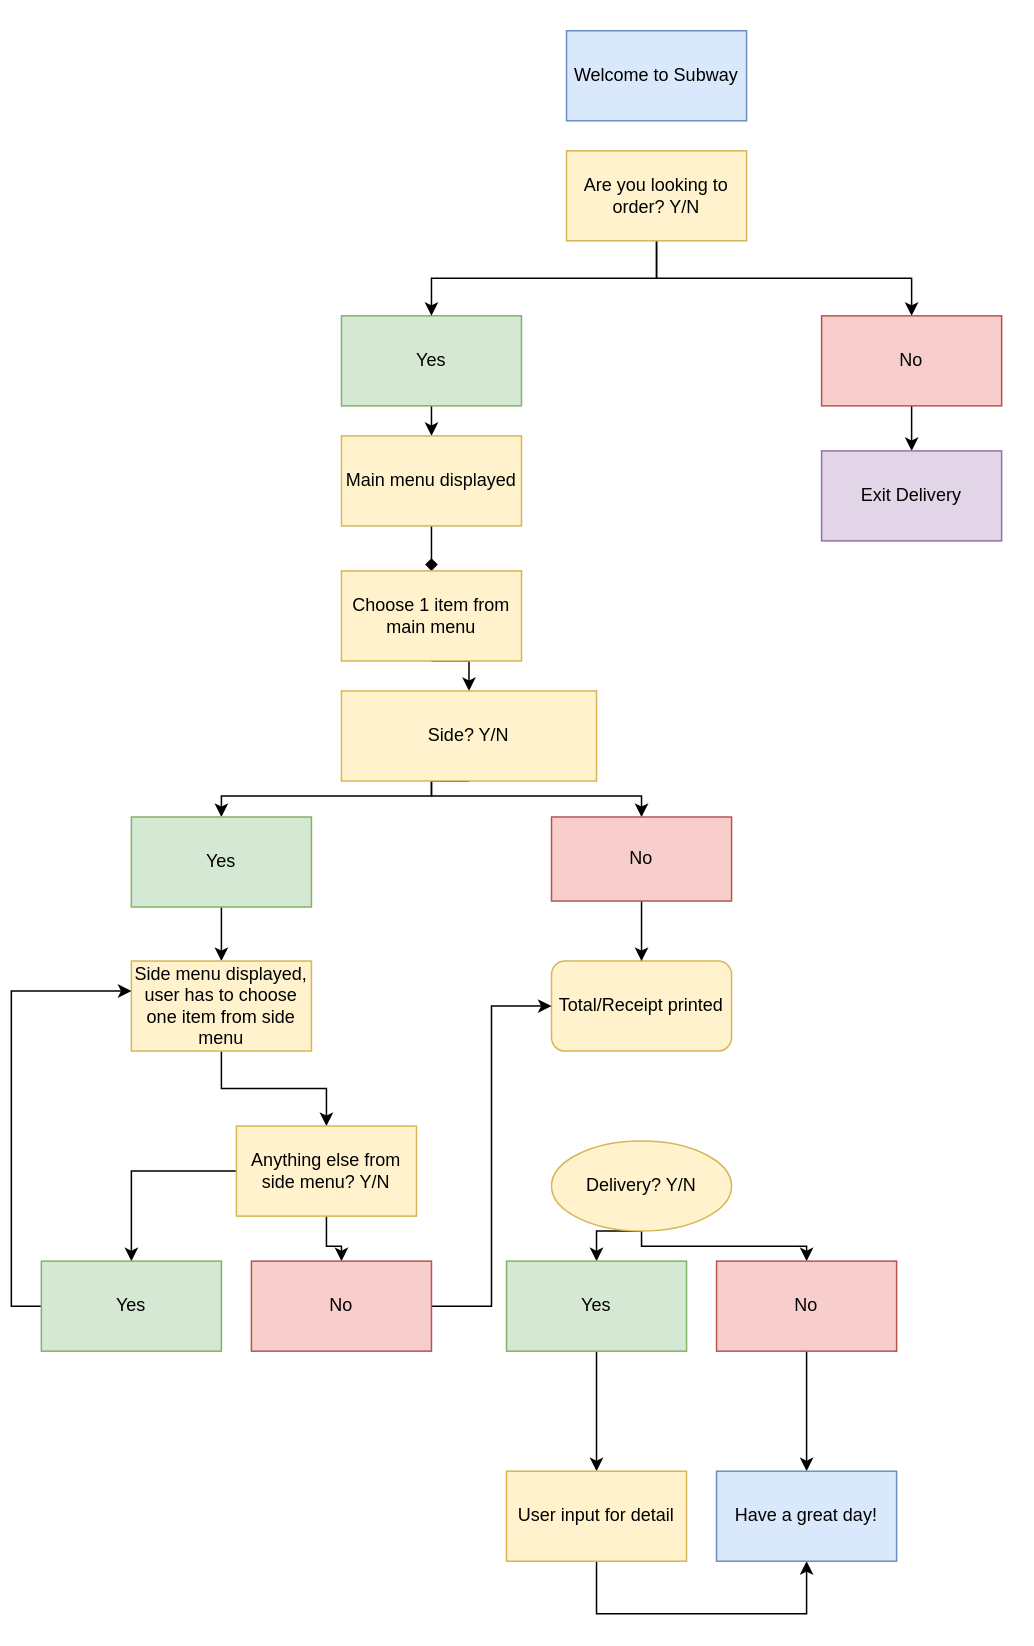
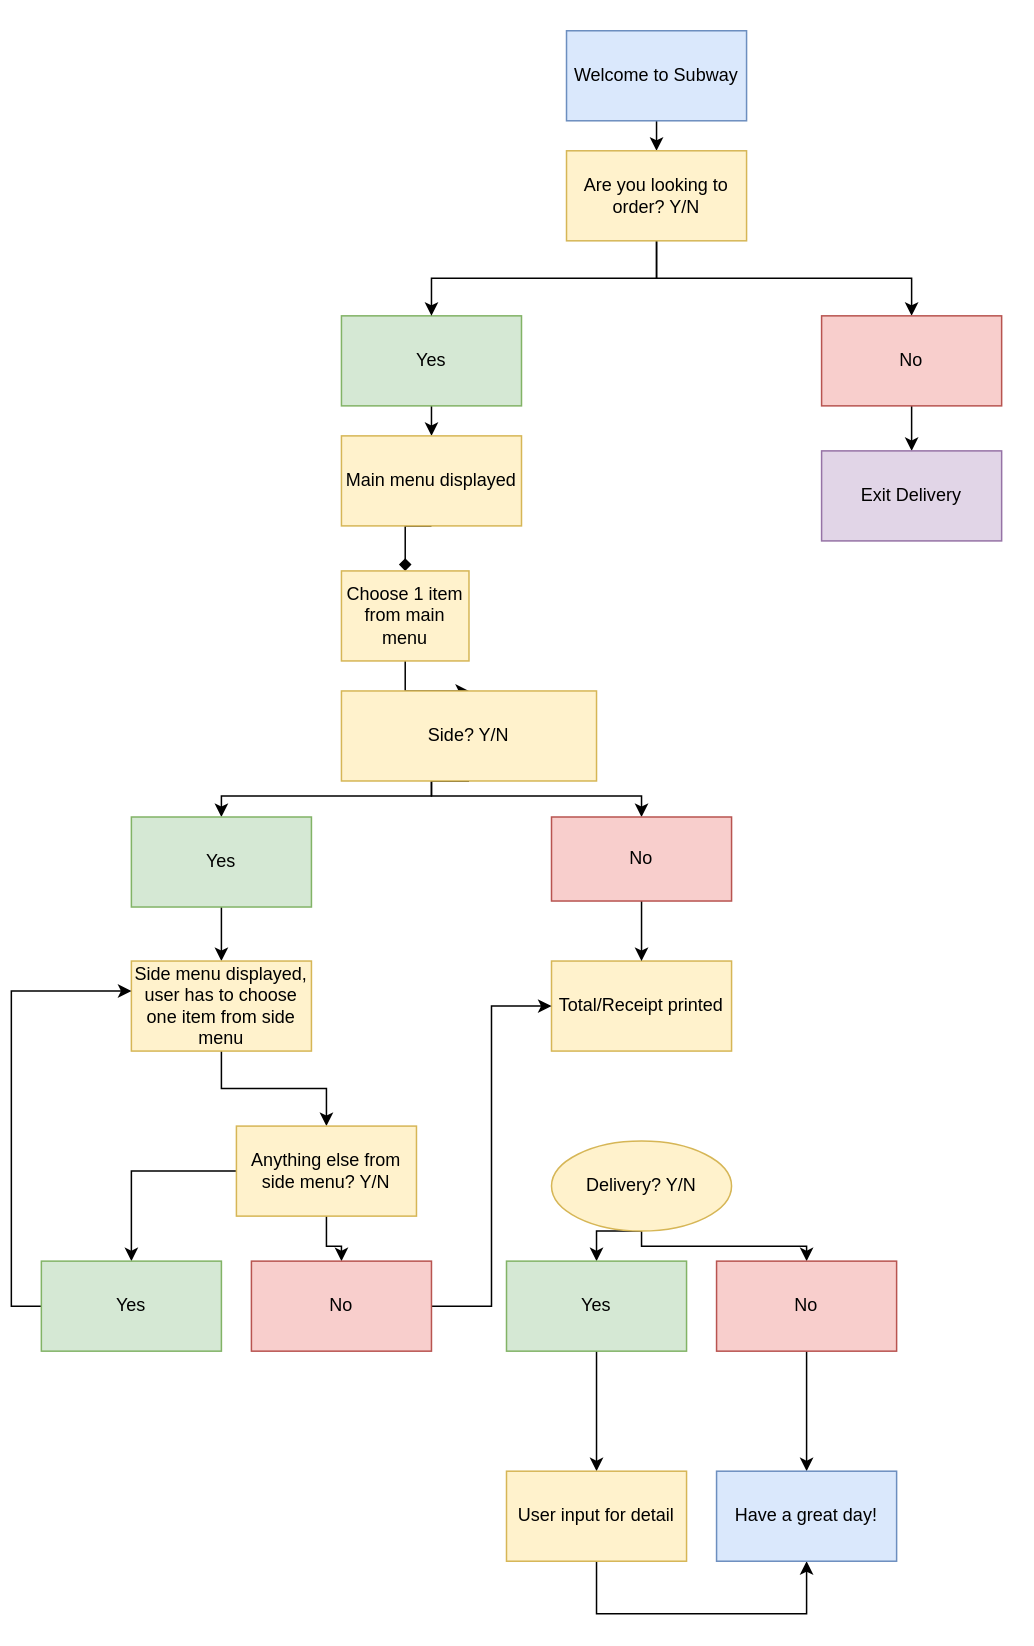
  <mxCell id="0" />
  <mxCell id="1" parent="0" />
+ <mxCell id="2" style="edgeStyle=orthogonalEdgeStyle;rounded=0;orthogonalLoop=1;jettySize=auto;html=1;exitX=0.5;exitY=1;exitDx=0;exitDy=0;entryX=0.5;entryY=0;entryDx=0;entryDy=0;" edge="1" parent="1" source="3" target="8"><mxGeometry relative="1" as="geometry" /></mxCell>
  <mxCell id="3" value="Welcome to Subway" style="rounded=0;whiteSpace=wrap;html=1;fillColor=#dae8fc;strokeColor=#6c8ebf;" vertex="1" parent="1"><mxGeometry x="370" width="120" height="60" as="geometry" y="20" /></mxCell>
  <mxCell id="4" style="edgeStyle=orthogonalEdgeStyle;rounded=0;orthogonalLoop=1;jettySize=auto;html=1;exitX=0.5;exitY=1;exitDx=0;exitDy=0;entryX=0.5;entryY=0;entryDx=0;entryDy=0;" edge="1" parent="1" source="5" target="10"><mxGeometry relative="1" as="geometry" /></mxCell>
  <mxCell id="5" value="Yes" style="rounded=0;whiteSpace=wrap;html=1;fillColor=#d5e8d4;strokeColor=#82b366;" vertex="1" parent="1"><mxGeometry x="220" y="210" width="120" height="60" as="geometry" /></mxCell>
  <mxCell id="6" style="edgeStyle=orthogonalEdgeStyle;rounded=0;orthogonalLoop=1;jettySize=auto;html=1;exitX=0.5;exitY=1;exitDx=0;exitDy=0;entryX=0.5;entryY=0;entryDx=0;entryDy=0;" edge="1" parent="1" source="8" target="5"><mxGeometry relative="1" as="geometry" /></mxCell>
  <mxCell id="7" style="edgeStyle=orthogonalEdgeStyle;rounded=0;orthogonalLoop=1;jettySize=auto;html=1;exitX=0.5;exitY=1;exitDx=0;exitDy=0;" edge="1" parent="1" source="8" target="12"><mxGeometry relative="1" as="geometry" /></mxCell>
  <mxCell id="8" value="Are you looking to order? Y/N" style="rounded=0;whiteSpace=wrap;html=1;fillColor=#fff2cc;strokeColor=#d6b656;" vertex="1" parent="1"><mxGeometry x="370" y="100" width="120" height="60" as="geometry" /></mxCell>
  <mxCell id="9" style="edgeStyle=orthogonalEdgeStyle;rounded=0;orthogonalLoop=1;jettySize=auto;html=1;exitX=0.5;exitY=1;exitDx=0;exitDy=0;entryX=0.5;entryY=0;entryDx=0;entryDy=0;endArrow=diamond;" edge="1" parent="1" source="10" target="14"><mxGeometry relative="1" as="geometry" /></mxCell>
  <mxCell id="10" value="Main menu displayed" style="rounded=0;whiteSpace=wrap;html=1;fillColor=#fff2cc;strokeColor=#d6b656;" vertex="1" parent="1"><mxGeometry x="220" y="290" width="120" height="60" as="geometry" /></mxCell>
  <mxCell id="11" style="edgeStyle=orthogonalEdgeStyle;rounded=0;orthogonalLoop=1;jettySize=auto;html=1;exitX=0.5;exitY=1;exitDx=0;exitDy=0;" edge="1" parent="1" source="12" target="15"><mxGeometry relative="1" as="geometry" /></mxCell>
  <mxCell id="12" value="No" style="rounded=0;whiteSpace=wrap;html=1;fillColor=#f8cecc;strokeColor=#b85450;" vertex="1" parent="1"><mxGeometry x="540" y="210" width="120" height="60" as="geometry" /></mxCell>
  <mxCell id="13" style="edgeStyle=orthogonalEdgeStyle;rounded=0;orthogonalLoop=1;jettySize=auto;html=1;exitX=0.5;exitY=1;exitDx=0;exitDy=0;entryX=0.5;entryY=0;entryDx=0;entryDy=0;" edge="1" parent="1" source="14" target="18"><mxGeometry relative="1" as="geometry" /></mxCell>
- <mxCell id="14" value="Choose 1 item from main menu" style="rounded=0;whiteSpace=wrap;html=1;fillColor=#fff2cc;strokeColor=#d6b656;" vertex="1" parent="1"><mxGeometry x="220" y="380" width="120" height="60" as="geometry" /></mxCell>
+ <mxCell id="14" value="Choose 1 item from main menu" style="rounded=0;whiteSpace=wrap;html=1;fillColor=#fff2cc;strokeColor=#d6b656;" vertex="1" parent="1"><mxGeometry x="220" y="380" width="85" height="60" as="geometry" /></mxCell>
  <mxCell id="15" value="Exit Delivery" style="rounded=0;whiteSpace=wrap;html=1;fillColor=#e1d5e7;strokeColor=#9673a6;" vertex="1" parent="1"><mxGeometry x="540" y="300" width="120" height="60" as="geometry" /></mxCell>
  <mxCell id="16" style="edgeStyle=orthogonalEdgeStyle;rounded=0;orthogonalLoop=1;jettySize=auto;html=1;exitX=0.5;exitY=1;exitDx=0;exitDy=0;entryX=0.5;entryY=0;entryDx=0;entryDy=0;" edge="1" parent="1" source="18" target="20"><mxGeometry relative="1" as="geometry"><Array as="points"><mxPoint x="280" y="530" /><mxPoint x="140" y="530" /></Array></mxGeometry></mxCell>
  <mxCell id="17" style="edgeStyle=orthogonalEdgeStyle;rounded=0;orthogonalLoop=1;jettySize=auto;html=1;exitX=0.5;exitY=1;exitDx=0;exitDy=0;" edge="1" parent="1" source="18" target="23"><mxGeometry relative="1" as="geometry"><Array as="points"><mxPoint x="280" y="530" /><mxPoint x="420" y="530" /></Array></mxGeometry></mxCell>
  <mxCell id="18" value="Side? Y/N" style="rounded=0;whiteSpace=wrap;html=1;fillColor=#fff2cc;strokeColor=#d6b656;" vertex="1" parent="1"><mxGeometry x="220" y="460" width="170" height="60" as="geometry" /></mxCell>
  <mxCell id="19" style="edgeStyle=orthogonalEdgeStyle;rounded=0;orthogonalLoop=1;jettySize=auto;html=1;exitX=0.5;exitY=1;exitDx=0;exitDy=0;entryX=0.5;entryY=0;entryDx=0;entryDy=0;" edge="1" parent="1" source="20" target="25"><mxGeometry relative="1" as="geometry" /></mxCell>
  <mxCell id="20" value="Yes" style="rounded=0;whiteSpace=wrap;html=1;fillColor=#d5e8d4;strokeColor=#82b366;" vertex="1" parent="1"><mxGeometry x="80" y="544" width="120" height="60" as="geometry" /></mxCell>
- <mxCell id="21" value="Total/Receipt printed" style="whiteSpace=wrap;html=1;fillColor=#fff2cc;strokeColor=#d6b656;rounded=1;" vertex="1" parent="1"><mxGeometry x="360" y="640" width="120" height="60" as="geometry" /></mxCell>
+ <mxCell id="21" value="Total/Receipt printed" style="rounded=0;whiteSpace=wrap;html=1;fillColor=#fff2cc;strokeColor=#d6b656;" vertex="1" parent="1"><mxGeometry x="360" y="640" width="120" height="60" as="geometry" /></mxCell>
  <mxCell id="22" style="edgeStyle=orthogonalEdgeStyle;rounded=0;orthogonalLoop=1;jettySize=auto;html=1;exitX=0.5;exitY=1;exitDx=0;exitDy=0;entryX=0.5;entryY=0;entryDx=0;entryDy=0;" edge="1" parent="1" source="23" target="21"><mxGeometry relative="1" as="geometry" /></mxCell>
  <mxCell id="23" value="No" style="rounded=0;whiteSpace=wrap;html=1;fillColor=#f8cecc;strokeColor=#b85450;" vertex="1" parent="1"><mxGeometry x="360" y="544" width="120" height="56" as="geometry" /></mxCell>
  <mxCell id="24" style="edgeStyle=orthogonalEdgeStyle;rounded=0;orthogonalLoop=1;jettySize=auto;html=1;exitX=0.5;exitY=1;exitDx=0;exitDy=0;entryX=0.5;entryY=0;entryDx=0;entryDy=0;" edge="1" parent="1" source="25" target="28"><mxGeometry relative="1" as="geometry" /></mxCell>
  <mxCell id="25" value="Side menu displayed, user has to choose one item from side menu" style="rounded=0;whiteSpace=wrap;html=1;fillColor=#fff2cc;strokeColor=#d6b656;" vertex="1" parent="1"><mxGeometry x="80" y="640" width="120" height="60" as="geometry" /></mxCell>
  <mxCell id="26" value="" style="edgeStyle=orthogonalEdgeStyle;rounded=0;orthogonalLoop=1;jettySize=auto;html=1;" edge="1" parent="1" source="28" target="33"><mxGeometry relative="1" as="geometry" /></mxCell>
  <mxCell id="27" style="edgeStyle=orthogonalEdgeStyle;rounded=0;orthogonalLoop=1;jettySize=auto;html=1;exitX=0.5;exitY=1;exitDx=0;exitDy=0;" edge="1" parent="1" source="28" target="37"><mxGeometry relative="1" as="geometry" /></mxCell>
  <mxCell id="28" value="Anything else from side menu? Y/N" style="rounded=0;whiteSpace=wrap;html=1;fillColor=#fff2cc;strokeColor=#d6b656;" vertex="1" parent="1"><mxGeometry x="150" y="750" width="120" height="60" as="geometry" /></mxCell>
  <mxCell id="29" style="edgeStyle=orthogonalEdgeStyle;rounded=0;orthogonalLoop=1;jettySize=auto;html=1;exitX=0.5;exitY=1;exitDx=0;exitDy=0;entryX=0.5;entryY=0;entryDx=0;entryDy=0;" edge="1" parent="1" source="31" target="35"><mxGeometry relative="1" as="geometry" /></mxCell>
  <mxCell id="30" style="edgeStyle=orthogonalEdgeStyle;rounded=0;orthogonalLoop=1;jettySize=auto;html=1;exitX=0.5;exitY=1;exitDx=0;exitDy=0;entryX=0.5;entryY=0;entryDx=0;entryDy=0;" edge="1" parent="1" source="31" target="39"><mxGeometry relative="1" as="geometry"><Array as="points"><mxPoint x="420" y="830" /><mxPoint x="530" y="830" /></Array></mxGeometry></mxCell>
  <mxCell id="31" value="Delivery? Y/N" style="ellipse;whiteSpace=wrap;html=1;fillColor=#fff2cc;strokeColor=#d6b656;" vertex="1" parent="1"><mxGeometry x="360" y="760" width="120" height="60" as="geometry" /></mxCell>
  <mxCell id="32" style="edgeStyle=orthogonalEdgeStyle;rounded=0;orthogonalLoop=1;jettySize=auto;html=1;exitX=0;exitY=0.5;exitDx=0;exitDy=0;entryX=0;entryY=0.333;entryDx=0;entryDy=0;entryPerimeter=0;" edge="1" parent="1" source="33" target="25"><mxGeometry relative="1" as="geometry" /></mxCell>
  <mxCell id="33" value="Yes" style="rounded=0;whiteSpace=wrap;html=1;fillColor=#d5e8d4;strokeColor=#82b366;" vertex="1" parent="1"><mxGeometry x="20" y="840" width="120" height="60" as="geometry" /></mxCell>
  <mxCell id="34" value="" style="edgeStyle=orthogonalEdgeStyle;rounded=0;orthogonalLoop=1;jettySize=auto;html=1;" edge="1" parent="1" source="35" target="41"><mxGeometry relative="1" as="geometry" /></mxCell>
  <mxCell id="35" value="Yes" style="rounded=0;whiteSpace=wrap;html=1;fillColor=#d5e8d4;strokeColor=#82b366;" vertex="1" parent="1"><mxGeometry x="330" y="840" width="120" height="60" as="geometry" /></mxCell>
  <mxCell id="36" style="edgeStyle=orthogonalEdgeStyle;rounded=0;orthogonalLoop=1;jettySize=auto;html=1;exitX=1;exitY=0.5;exitDx=0;exitDy=0;entryX=0;entryY=0.5;entryDx=0;entryDy=0;" edge="1" parent="1" source="37" target="21"><mxGeometry relative="1" as="geometry" /></mxCell>
  <mxCell id="37" value="No" style="rounded=0;whiteSpace=wrap;html=1;fillColor=#f8cecc;strokeColor=#b85450;" vertex="1" parent="1"><mxGeometry x="160" y="840" width="120" height="60" as="geometry" /></mxCell>
  <mxCell id="38" value="" style="edgeStyle=orthogonalEdgeStyle;rounded=0;orthogonalLoop=1;jettySize=auto;html=1;" edge="1" parent="1" source="39" target="42"><mxGeometry relative="1" as="geometry" /></mxCell>
  <mxCell id="39" value="No" style="rounded=0;whiteSpace=wrap;html=1;fillColor=#f8cecc;strokeColor=#b85450;" vertex="1" parent="1"><mxGeometry x="470" y="840" width="120" height="60" as="geometry" /></mxCell>
  <mxCell id="40" style="edgeStyle=orthogonalEdgeStyle;rounded=0;orthogonalLoop=1;jettySize=auto;html=1;exitX=0.5;exitY=1;exitDx=0;exitDy=0;entryX=0.5;entryY=1;entryDx=0;entryDy=0;" edge="1" parent="1" source="41" target="42"><mxGeometry relative="1" as="geometry"><mxPoint x="550" y="1110" as="targetPoint" /><Array as="points"><mxPoint x="390" y="1075" /><mxPoint x="530" y="1075" /></Array></mxGeometry></mxCell>
  <mxCell id="41" value="User input for detail" style="rounded=0;whiteSpace=wrap;html=1;fillColor=#fff2cc;strokeColor=#d6b656;" vertex="1" parent="1"><mxGeometry x="330" y="980" width="120" height="60" as="geometry" /></mxCell>
  <mxCell id="42" value="Have a great day!" style="rounded=0;whiteSpace=wrap;html=1;fillColor=#dae8fc;strokeColor=#6c8ebf;" vertex="1" parent="1"><mxGeometry x="470" y="980" width="120" height="60" as="geometry" /></mxCell>
